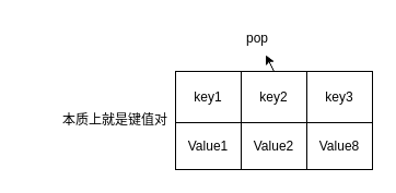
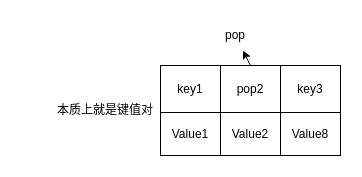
  <mxCell id="0" />
  <mxCell id="1" parent="0" />
  <mxCell id="2" value="" style="childLayout=tableLayout;recursiveResize=0;shadow=0;fillColor=none;" vertex="1" parent="1"><mxGeometry x="160" y="65" width="180" height="90" as="geometry" /></mxCell>
  <mxCell id="3" value="" style="shape=tableRow;horizontal=0;startSize=0;swimlaneHead=0;swimlaneBody=0;top=0;left=0;bottom=0;right=0;dropTarget=0;collapsible=0;recursiveResize=0;expand=0;fontStyle=0;fillColor=none;strokeColor=inherit;" vertex="1" parent="2"><mxGeometry width="180" height="47" as="geometry" /></mxCell>
  <mxCell id="4" value="key1" style="connectable=0;recursiveResize=0;strokeColor=inherit;fillColor=none;align=center;whiteSpace=wrap;html=1;" vertex="1" parent="3"><mxGeometry width="60" height="47" as="geometry"><mxRectangle width="60" height="47" as="alternateBounds" /></mxGeometry></mxCell>
- <mxCell id="5" value="key2" style="connectable=0;recursiveResize=0;strokeColor=inherit;fillColor=none;align=center;whiteSpace=wrap;html=1;" vertex="1" parent="3"><mxGeometry x="60" width="60" height="47" as="geometry"><mxRectangle width="60" height="47" as="alternateBounds" /></mxGeometry></mxCell>
+ <mxCell id="5" value="pop2" style="connectable=0;recursiveResize=0;strokeColor=inherit;fillColor=none;align=center;whiteSpace=wrap;html=1;" vertex="1" parent="3"><mxGeometry x="60" width="60" height="47" as="geometry"><mxRectangle width="60" height="47" as="alternateBounds" /></mxGeometry></mxCell>
  <mxCell id="6" value="key3" style="connectable=0;recursiveResize=0;strokeColor=inherit;fillColor=none;align=center;whiteSpace=wrap;html=1;" vertex="1" parent="3"><mxGeometry x="120" width="60" height="47" as="geometry"><mxRectangle width="60" height="47" as="alternateBounds" /></mxGeometry></mxCell>
  <mxCell id="7" style="shape=tableRow;horizontal=0;startSize=0;swimlaneHead=0;swimlaneBody=0;top=0;left=0;bottom=0;right=0;dropTarget=0;collapsible=0;recursiveResize=0;expand=0;fontStyle=0;fillColor=none;strokeColor=inherit;" vertex="1" parent="2"><mxGeometry y="47" width="180" height="43" as="geometry" /></mxCell>
  <mxCell id="8" value="Value1" style="connectable=0;recursiveResize=0;strokeColor=inherit;fillColor=none;align=center;whiteSpace=wrap;html=1;" vertex="1" parent="7"><mxGeometry width="60" height="43" as="geometry"><mxRectangle width="60" height="43" as="alternateBounds" /></mxGeometry></mxCell>
  <mxCell id="9" value="Value2" style="connectable=0;recursiveResize=0;strokeColor=inherit;fillColor=none;align=center;whiteSpace=wrap;html=1;" vertex="1" parent="7"><mxGeometry x="60" width="60" height="43" as="geometry"><mxRectangle width="60" height="43" as="alternateBounds" /></mxGeometry></mxCell>
  <mxCell id="10" value="Value8" style="connectable=0;recursiveResize=0;strokeColor=inherit;fillColor=none;align=center;whiteSpace=wrap;html=1;" vertex="1" parent="7"><mxGeometry x="120" width="60" height="43" as="geometry"><mxRectangle width="60" height="43" as="alternateBounds" /></mxGeometry></mxCell>
  <mxCell id="11" value="本质上就是键值对" style="text;html=1;align=center;verticalAlign=middle;whiteSpace=wrap;rounded=0;" vertex="1" parent="1"><mxGeometry x="20" y="95" width="170" height="30" as="geometry" /></mxCell>
  <mxCell id="12" value="" style="endArrow=classic;html=1;rounded=0;" edge="1" parent="1" target="13"><mxGeometry width="50" height="50" relative="1" as="geometry"><mxPoint x="250" y="65" as="sourcePoint" /><mxPoint x="250" y="5" as="targetPoint" /></mxGeometry></mxCell>
  <mxCell id="13" value="pop" style="text;html=1;align=center;verticalAlign=middle;whiteSpace=wrap;rounded=0;" vertex="1" parent="1"><mxGeometry x="205" y="20" width="60" height="30" as="geometry" /></mxCell>
